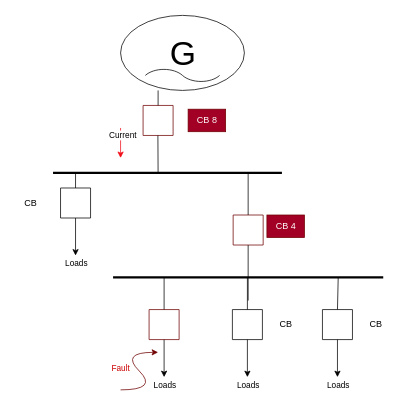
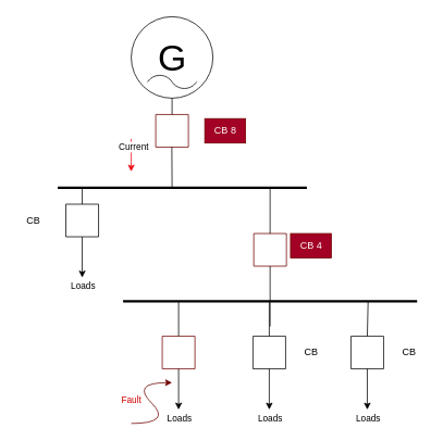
  <mxCell id="0" />
  <mxCell id="1" parent="0" />
- <mxCell id="2" value="G" style="dashed=0;outlineConnect=0;align=center;html=1;shape=mxgraph.pid.engines.generator_(ac);fontSize=45;" vertex="1" parent="1"><mxGeometry x="160" y="20" width="165" height="100" as="geometry" /></mxCell>
+ <mxCell id="2" value="G" style="dashed=0;outlineConnect=0;align=center;html=1;shape=mxgraph.pid.engines.generator_(ac);fontSize=45;" vertex="1" parent="1"><mxGeometry x="160" y="20" width="100" height="100" as="geometry" /></mxCell>
  <mxCell id="3" value="" style="endArrow=none;html=1;rounded=0;strokeWidth=3;" edge="1" parent="1"><mxGeometry width="50" height="50" relative="1" as="geometry"><mxPoint x="70" y="230" as="sourcePoint" /><mxPoint x="375" y="230" as="targetPoint" /></mxGeometry></mxCell>
  <mxCell id="4" value="" style="endArrow=classic;html=1;rounded=0;strokeColor=light-dark(#f10e19, #ededed);" edge="1" parent="1"><mxGeometry width="50" height="50" relative="1" as="geometry"><mxPoint x="160" y="170" as="sourcePoint" /><mxPoint x="160" y="210" as="targetPoint" /></mxGeometry></mxCell>
  <mxCell id="5" value="Current" style="edgeLabel;html=1;align=center;verticalAlign=middle;resizable=0;points=[];" vertex="1" connectable="0" parent="4"><mxGeometry x="-0.57" y="2" relative="1" as="geometry"><mxPoint as="offset" /></mxGeometry></mxCell>
  <mxCell id="6" value="" style="swimlane;startSize=0;" vertex="1" parent="1"><mxGeometry x="80" y="250" width="40" height="40" as="geometry" /></mxCell>
  <mxCell id="7" value="" style="endArrow=none;html=1;rounded=0;exitX=0.5;exitY=0;exitDx=0;exitDy=0;" edge="1" parent="6" source="6"><mxGeometry width="50" height="50" relative="1" as="geometry"><mxPoint x="-20" y="30" as="sourcePoint" /><mxPoint x="20" y="-20" as="targetPoint" /></mxGeometry></mxCell>
  <mxCell id="8" value="" style="endArrow=classic;html=1;rounded=0;exitX=0.5;exitY=1;exitDx=0;exitDy=0;" edge="1" parent="1" source="6"><mxGeometry width="50" height="50" relative="1" as="geometry"><mxPoint x="250" y="300" as="sourcePoint" /><mxPoint x="100" y="340" as="targetPoint" /></mxGeometry></mxCell>
  <mxCell id="9" value="Loads" style="edgeLabel;html=1;align=center;verticalAlign=middle;resizable=0;points=[];" vertex="1" connectable="0" parent="8"><mxGeometry x="-0.272" y="-1" relative="1" as="geometry"><mxPoint x="1" y="42" as="offset" /></mxGeometry></mxCell>
  <mxCell id="10" value="" style="swimlane;startSize=0;fillColor=#a20025;fontColor=#ffffff;strokeColor=#6F0000;" vertex="1" parent="1"><mxGeometry x="310" y="286" width="40" height="40" as="geometry" /></mxCell>
  <mxCell id="11" value="" style="endArrow=none;html=1;rounded=0;exitX=0.5;exitY=0;exitDx=0;exitDy=0;" edge="1" parent="1" source="10"><mxGeometry width="50" height="50" relative="1" as="geometry"><mxPoint x="290" y="360" as="sourcePoint" /><mxPoint x="330" y="230" as="targetPoint" /></mxGeometry></mxCell>
  <mxCell id="12" value="CB" style="text;html=1;align=center;verticalAlign=middle;resizable=0;points=[];autosize=1;strokeColor=none;fillColor=none;" vertex="1" parent="1"><mxGeometry x="20" y="255" width="40" height="30" as="geometry" /></mxCell>
  <mxCell id="13" value="CB 4" style="text;html=1;align=center;verticalAlign=middle;resizable=0;points=[];autosize=1;strokeColor=#6F0000;fillColor=#a20025;fontColor=#ffffff;" vertex="1" parent="1"><mxGeometry x="355" y="286" width="50" height="30" as="geometry" /></mxCell>
  <mxCell id="14" value="CB 8" style="text;html=1;align=center;verticalAlign=middle;resizable=0;points=[];autosize=1;strokeColor=#6F0000;fillColor=#a20025;fontColor=#ffffff;" vertex="1" parent="1"><mxGeometry x="250" y="145" width="50" height="30" as="geometry" /></mxCell>
  <mxCell id="15" value="" style="swimlane;startSize=0;fillColor=#a20025;fontColor=#ffffff;strokeColor=#6F0000;" vertex="1" parent="1"><mxGeometry x="198" y="412" width="40" height="40" as="geometry" /></mxCell>
  <mxCell id="16" value="" style="endArrow=none;html=1;rounded=0;exitX=0.5;exitY=0;exitDx=0;exitDy=0;" edge="1" parent="15" source="15"><mxGeometry width="50" height="50" relative="1" as="geometry"><mxPoint x="-20" y="30" as="sourcePoint" /><mxPoint x="20" y="-43" as="targetPoint" /></mxGeometry></mxCell>
  <mxCell id="17" value="" style="endArrow=classic;html=1;rounded=0;exitX=0.5;exitY=1;exitDx=0;exitDy=0;" edge="1" parent="1" source="15"><mxGeometry width="50" height="50" relative="1" as="geometry"><mxPoint x="368" y="462" as="sourcePoint" /><mxPoint x="218" y="502" as="targetPoint" /></mxGeometry></mxCell>
  <mxCell id="18" value="Loads" style="edgeLabel;html=1;align=center;verticalAlign=middle;resizable=0;points=[];" vertex="1" connectable="0" parent="17"><mxGeometry x="-0.272" y="-1" relative="1" as="geometry"><mxPoint x="1" y="42" as="offset" /></mxGeometry></mxCell>
  <mxCell id="19" value="" style="swimlane;startSize=0;" vertex="1" parent="1"><mxGeometry x="309" y="412" width="40" height="40" as="geometry" /></mxCell>
  <mxCell id="20" value="" style="endArrow=none;html=1;rounded=0;exitX=0.5;exitY=0;exitDx=0;exitDy=0;" edge="1" parent="19" source="19"><mxGeometry width="50" height="50" relative="1" as="geometry"><mxPoint x="-20" y="30" as="sourcePoint" /><mxPoint x="20" y="-43" as="targetPoint" /></mxGeometry></mxCell>
  <mxCell id="21" value="" style="endArrow=classic;html=1;rounded=0;exitX=0.5;exitY=1;exitDx=0;exitDy=0;" edge="1" parent="1" source="19"><mxGeometry width="50" height="50" relative="1" as="geometry"><mxPoint x="479" y="462" as="sourcePoint" /><mxPoint x="329" y="502" as="targetPoint" /></mxGeometry></mxCell>
  <mxCell id="22" value="Loads" style="edgeLabel;html=1;align=center;verticalAlign=middle;resizable=0;points=[];" vertex="1" connectable="0" parent="21"><mxGeometry x="-0.272" y="-1" relative="1" as="geometry"><mxPoint x="1" y="42" as="offset" /></mxGeometry></mxCell>
  <mxCell id="23" value="CB" style="text;html=1;align=center;verticalAlign=middle;resizable=0;points=[];autosize=1;strokeColor=none;fillColor=none;" vertex="1" parent="1"><mxGeometry x="360" y="417" width="40" height="30" as="geometry" /></mxCell>
  <mxCell id="24" value="" style="swimlane;startSize=0;" vertex="1" parent="1"><mxGeometry x="429" y="412" width="40" height="40" as="geometry" /></mxCell>
  <mxCell id="25" value="" style="endArrow=none;html=1;rounded=0;exitX=0.5;exitY=0;exitDx=0;exitDy=0;" edge="1" parent="24" source="24"><mxGeometry width="50" height="50" relative="1" as="geometry"><mxPoint x="-20" y="30" as="sourcePoint" /><mxPoint x="21" y="-43" as="targetPoint" /></mxGeometry></mxCell>
  <mxCell id="26" value="" style="endArrow=classic;html=1;rounded=0;exitX=0.5;exitY=1;exitDx=0;exitDy=0;" edge="1" parent="1" source="24"><mxGeometry width="50" height="50" relative="1" as="geometry"><mxPoint x="599" y="462" as="sourcePoint" /><mxPoint x="449" y="502" as="targetPoint" /></mxGeometry></mxCell>
  <mxCell id="27" value="Loads" style="edgeLabel;html=1;align=center;verticalAlign=middle;resizable=0;points=[];" vertex="1" connectable="0" parent="26"><mxGeometry x="-0.272" y="-1" relative="1" as="geometry"><mxPoint x="1" y="42" as="offset" /></mxGeometry></mxCell>
  <mxCell id="28" value="CB" style="text;html=1;align=center;verticalAlign=middle;resizable=0;points=[];autosize=1;strokeColor=none;fillColor=none;" vertex="1" parent="1"><mxGeometry x="480" y="417" width="40" height="30" as="geometry" /></mxCell>
  <mxCell id="29" value="" style="endArrow=none;html=1;rounded=0;strokeWidth=3;" edge="1" parent="1"><mxGeometry width="50" height="50" relative="1" as="geometry"><mxPoint x="150" y="369" as="sourcePoint" /><mxPoint x="510" y="369" as="targetPoint" /></mxGeometry></mxCell>
  <mxCell id="30" value="" style="endArrow=none;html=1;rounded=0;entryX=0.5;entryY=1;entryDx=0;entryDy=0;" edge="1" parent="1" target="10"><mxGeometry width="50" height="50" relative="1" as="geometry"><mxPoint x="330" y="400" as="sourcePoint" /><mxPoint x="300" y="420" as="targetPoint" /></mxGeometry></mxCell>
  <mxCell id="31" value="" style="curved=1;endArrow=classic;html=1;rounded=0;fillColor=#a20025;strokeColor=#6F0000;" edge="1" parent="1"><mxGeometry width="50" height="50" relative="1" as="geometry"><mxPoint x="160" y="519" as="sourcePoint" /><mxPoint x="210" y="469" as="targetPoint" /><Array as="points"><mxPoint x="210" y="519" /><mxPoint x="160" y="469" /></Array></mxGeometry></mxCell>
  <mxCell id="32" value="Fault" style="edgeLabel;html=1;align=center;verticalAlign=middle;resizable=0;points=[];fontColor=#CC0000;" vertex="1" connectable="0" parent="31"><mxGeometry x="-0.819" relative="1" as="geometry"><mxPoint x="-16" y="-30" as="offset" /></mxGeometry></mxCell>
  <mxCell id="33" value="" style="swimlane;startSize=0;fillColor=#a20025;strokeColor=#6F0000;fontColor=#ffffff;" vertex="1" parent="1"><mxGeometry x="190" y="140" width="40" height="40" as="geometry" /></mxCell>
  <mxCell id="34" value="" style="endArrow=none;html=1;rounded=0;exitX=0.5;exitY=0;exitDx=0;exitDy=0;" edge="1" parent="33" source="33"><mxGeometry width="50" height="50" relative="1" as="geometry"><mxPoint x="-20" y="30" as="sourcePoint" /><mxPoint x="20" y="-20" as="targetPoint" /></mxGeometry></mxCell>
  <mxCell id="35" value="" style="endArrow=none;html=1;rounded=0;entryX=0.5;entryY=1;entryDx=0;entryDy=0;" edge="1" parent="1"><mxGeometry width="50" height="50" relative="1" as="geometry"><mxPoint x="210" y="230" as="sourcePoint" /><mxPoint x="209.74" y="180" as="targetPoint" /></mxGeometry></mxCell>
